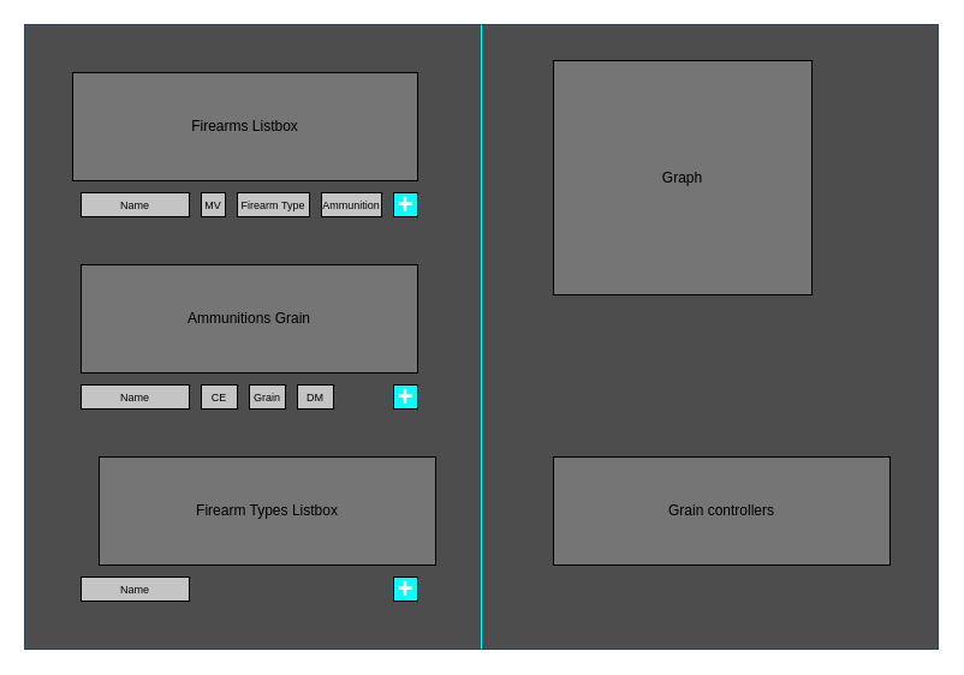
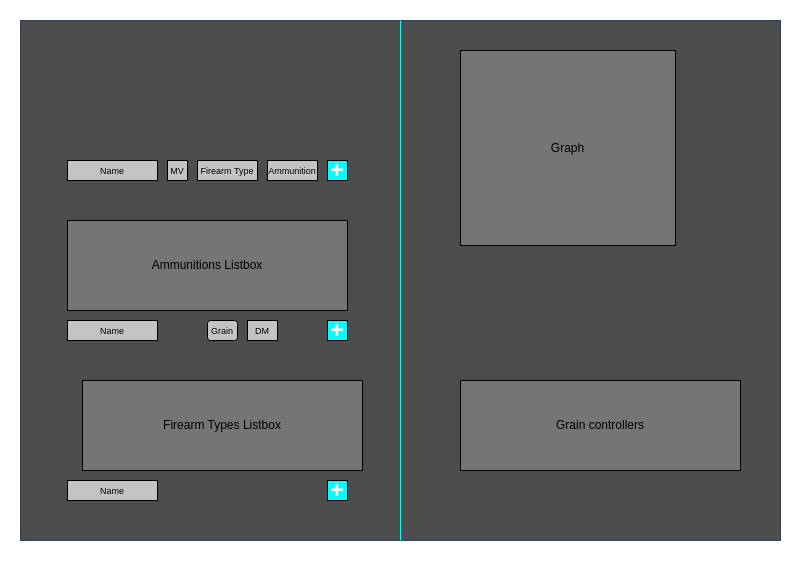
  <mxCell id="0" />
  <mxCell id="1" parent="0" />
  <mxCell id="2" value="" style="rounded=0;whiteSpace=wrap;html=1;strokeColor=#314354;fontColor=#ffffff;fillColor=#4D4D4D;" vertex="1" parent="1"><mxGeometry x="20" y="20" width="760" height="520" as="geometry" /></mxCell>
- <mxCell id="3" value="Firearms Listbox" style="rounded=0;whiteSpace=wrap;html=1;fillColor=#757575;" vertex="1" parent="1"><mxGeometry x="60" y="60" width="287" height="90" as="geometry" /></mxCell>
  <mxCell id="4" value="&lt;font style=&quot;font-size: 9px&quot;&gt;Name&lt;/font&gt;" style="rounded=0;whiteSpace=wrap;html=1;" vertex="1" parent="1"><mxGeometry x="67" y="160" width="90" height="20" as="geometry" /></mxCell>
  <mxCell id="5" value="&lt;font style=&quot;font-size: 9px&quot;&gt;MV&lt;/font&gt;" style="rounded=0;whiteSpace=wrap;html=1;" vertex="1" parent="1"><mxGeometry x="167" y="160" width="20" height="20" as="geometry" /></mxCell>
  <mxCell id="6" value="&lt;font style=&quot;font-size: 9px&quot;&gt;Firearm Type&lt;/font&gt;" style="rounded=0;whiteSpace=wrap;html=1;" vertex="1" parent="1"><mxGeometry x="197" y="160" width="60" height="20" as="geometry" /></mxCell>
  <mxCell id="7" value="&lt;font style=&quot;font-size: 9px&quot;&gt;Ammunition&lt;/font&gt;" style="rounded=0;whiteSpace=wrap;html=1;" vertex="1" parent="1"><mxGeometry x="267" y="160" width="50" height="20" as="geometry" /></mxCell>
- <mxCell id="8" value="Ammunitions Grain" style="rounded=0;whiteSpace=wrap;html=1;fillColor=#757575;" vertex="1" parent="1"><mxGeometry x="67" y="220" width="280" height="90" as="geometry" /></mxCell>
+ <mxCell id="8" value="Ammunitions Listbox" style="rounded=0;whiteSpace=wrap;html=1;fillColor=#757575;" vertex="1" parent="1"><mxGeometry x="67" y="220" width="280" height="90" as="geometry" /></mxCell>
  <mxCell id="9" value="&lt;font style=&quot;font-size: 9px&quot;&gt;Name&lt;/font&gt;" style="rounded=0;whiteSpace=wrap;html=1;" vertex="1" parent="1"><mxGeometry x="67" y="320" width="90" height="20" as="geometry" /></mxCell>
- <mxCell id="10" value="&lt;font style=&quot;font-size: 9px&quot;&gt;CE&lt;/font&gt;" style="rounded=0;whiteSpace=wrap;html=1;fillColor=#C4C4C4;" vertex="1" parent="1"><mxGeometry x="167" y="320" width="30" height="20" as="geometry" /></mxCell>
- <mxCell id="11" value="&lt;font style=&quot;font-size: 9px&quot;&gt;Grain&lt;/font&gt;" style="rounded=0;whiteSpace=wrap;html=1;fillColor=#C4C4C4;" vertex="1" parent="1"><mxGeometry x="207" y="320" width="30" height="20" as="geometry" /></mxCell>
+ <mxCell id="11" value="&lt;font style=&quot;font-size: 9px&quot;&gt;Grain&lt;/font&gt;" style="whiteSpace=wrap;html=1;fillColor=#C4C4C4;rounded=1;" vertex="1" parent="1"><mxGeometry x="207" y="320" width="30" height="20" as="geometry" /></mxCell>
  <mxCell id="12" value="&lt;font style=&quot;font-size: 9px&quot;&gt;DM&lt;/font&gt;" style="rounded=0;whiteSpace=wrap;html=1;fillColor=#C4C4C4;" vertex="1" parent="1"><mxGeometry x="247" y="320" width="30" height="20" as="geometry" /></mxCell>
  <mxCell id="13" value="&lt;font style=&quot;font-size: 23px;&quot;&gt;+&lt;/font&gt;" style="rounded=0;whiteSpace=wrap;html=1;fillColor=#00FFFF;fontColor=#FFFFFF;fontSize=23;fontStyle=1" vertex="1" parent="1"><mxGeometry x="327" y="160" width="20" height="20" as="geometry" /></mxCell>
  <mxCell id="14" value="&lt;font style=&quot;font-size: 23px;&quot;&gt;+&lt;/font&gt;" style="rounded=0;whiteSpace=wrap;html=1;fillColor=#00FFFF;fontColor=#FFFFFF;fontSize=23;fontStyle=1" vertex="1" parent="1"><mxGeometry x="327" y="320" width="20" height="20" as="geometry" /></mxCell>
  <mxCell id="15" value="Firearm Types Listbox" style="rounded=0;whiteSpace=wrap;html=1;fillColor=#757575;" vertex="1" parent="1"><mxGeometry x="82" y="380" width="280" height="90" as="geometry" /></mxCell>
  <mxCell id="16" value="&lt;font style=&quot;font-size: 9px&quot;&gt;Name&lt;/font&gt;" style="rounded=0;whiteSpace=wrap;html=1;fillColor=#C4C4C4;" vertex="1" parent="1"><mxGeometry x="67" y="480" width="90" height="20" as="geometry" /></mxCell>
  <mxCell id="17" value="&lt;font style=&quot;font-size: 23px;&quot;&gt;+&lt;/font&gt;" style="rounded=0;whiteSpace=wrap;html=1;fillColor=#00FFFF;fontColor=#FFFFFF;fontSize=23;fontStyle=1" vertex="1" parent="1"><mxGeometry x="327" y="480" width="20" height="20" as="geometry" /></mxCell>
  <mxCell id="18" value="Graph" style="rounded=0;whiteSpace=wrap;html=1;fillColor=#757575;" vertex="1" parent="1"><mxGeometry x="460" y="50" width="215" height="195" as="geometry" /></mxCell>
  <mxCell id="19" value="Grain controllers" style="rounded=0;whiteSpace=wrap;html=1;fillColor=#757575;" vertex="1" parent="1"><mxGeometry x="460" y="380" width="280" height="90" as="geometry" /></mxCell>
  <mxCell id="20" value="" style="endArrow=none;html=1;exitX=0.5;exitY=0;exitDx=0;exitDy=0;entryX=0.5;entryY=1;entryDx=0;entryDy=0;fillColor=#1ba1e2;strokeColor=#00FFFF;" edge="1" parent="1" source="2" target="2"><mxGeometry width="50" height="50" relative="1" as="geometry"><mxPoint x="370" y="280" as="sourcePoint" /><mxPoint x="420" y="230" as="targetPoint" /></mxGeometry></mxCell>
  <mxCell id="21" value="&lt;font style=&quot;font-size: 9px&quot;&gt;Name&lt;/font&gt;" style="rounded=0;whiteSpace=wrap;html=1;" vertex="1" parent="1"><mxGeometry x="67" y="160" width="90" height="20" as="geometry" /></mxCell>
  <mxCell id="22" value="&lt;font style=&quot;font-size: 9px&quot;&gt;MV&lt;/font&gt;" style="rounded=0;whiteSpace=wrap;html=1;" vertex="1" parent="1"><mxGeometry x="167" y="160" width="20" height="20" as="geometry" /></mxCell>
  <mxCell id="23" value="&lt;font style=&quot;font-size: 9px&quot;&gt;Firearm Type&lt;/font&gt;" style="rounded=0;whiteSpace=wrap;html=1;" vertex="1" parent="1"><mxGeometry x="197" y="160" width="60" height="20" as="geometry" /></mxCell>
  <mxCell id="24" value="&lt;font style=&quot;font-size: 9px&quot;&gt;Ammunition&lt;/font&gt;" style="rounded=0;whiteSpace=wrap;html=1;" vertex="1" parent="1"><mxGeometry x="267" y="160" width="50" height="20" as="geometry" /></mxCell>
  <mxCell id="25" value="&lt;font style=&quot;font-size: 9px&quot;&gt;Name&lt;/font&gt;" style="rounded=0;whiteSpace=wrap;html=1;" vertex="1" parent="1"><mxGeometry x="67" y="320" width="90" height="20" as="geometry" /></mxCell>
  <mxCell id="26" value="&lt;font style=&quot;font-size: 9px&quot;&gt;Name&lt;/font&gt;" style="rounded=0;whiteSpace=wrap;html=1;fillColor=#C4C4C4;" vertex="1" parent="1"><mxGeometry x="67" y="160" width="90" height="20" as="geometry" /></mxCell>
  <mxCell id="27" value="&lt;font style=&quot;font-size: 9px&quot;&gt;MV&lt;/font&gt;" style="rounded=0;whiteSpace=wrap;html=1;fillColor=#C4C4C4;" vertex="1" parent="1"><mxGeometry x="167" y="160" width="20" height="20" as="geometry" /></mxCell>
  <mxCell id="28" value="&lt;font style=&quot;font-size: 9px&quot;&gt;Firearm Type&lt;/font&gt;" style="rounded=0;whiteSpace=wrap;html=1;fillColor=#C4C4C4;" vertex="1" parent="1"><mxGeometry x="197" y="160" width="60" height="20" as="geometry" /></mxCell>
  <mxCell id="29" value="&lt;font style=&quot;font-size: 9px&quot;&gt;Ammunition&lt;/font&gt;" style="rounded=0;whiteSpace=wrap;html=1;fillColor=#C4C4C4;" vertex="1" parent="1"><mxGeometry x="267" y="160" width="50" height="20" as="geometry" /></mxCell>
  <mxCell id="30" value="&lt;font style=&quot;font-size: 9px&quot;&gt;Name&lt;/font&gt;" style="rounded=0;whiteSpace=wrap;html=1;fillColor=#C4C4C4;" vertex="1" parent="1"><mxGeometry x="67" y="320" width="90" height="20" as="geometry" /></mxCell>
